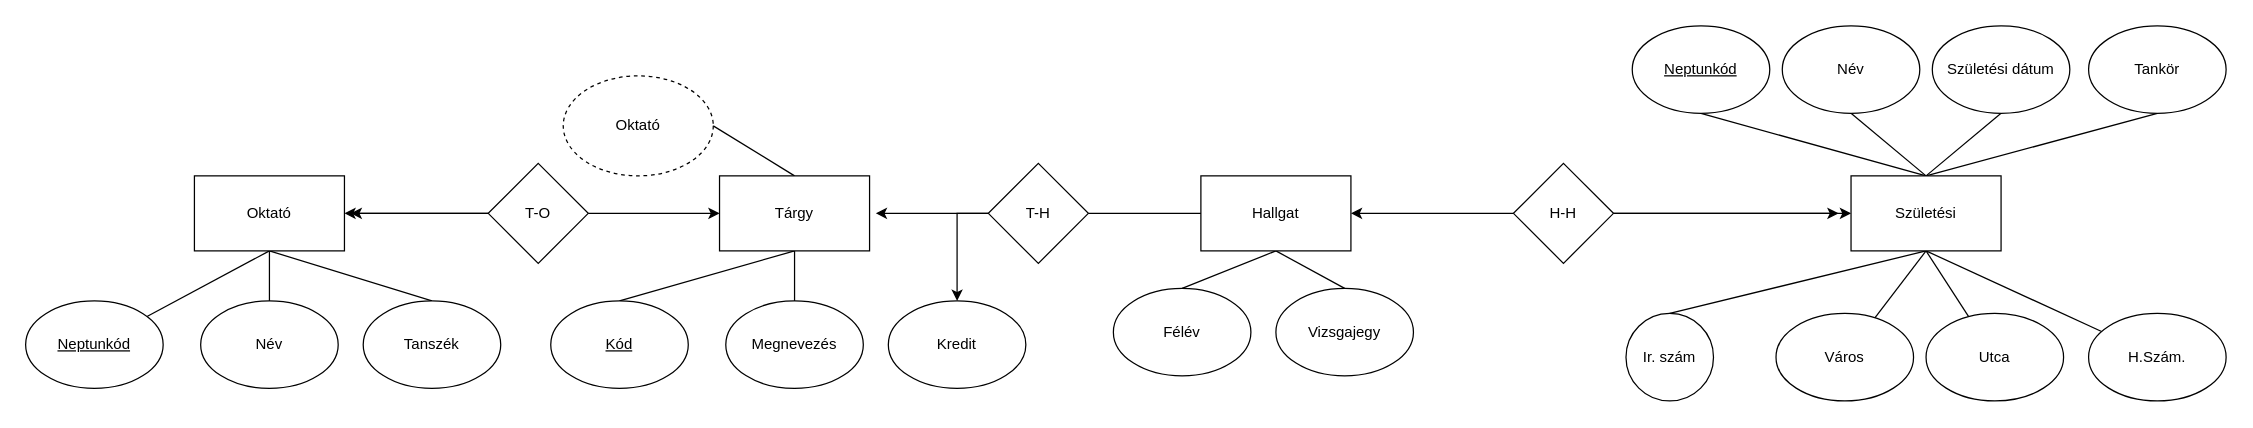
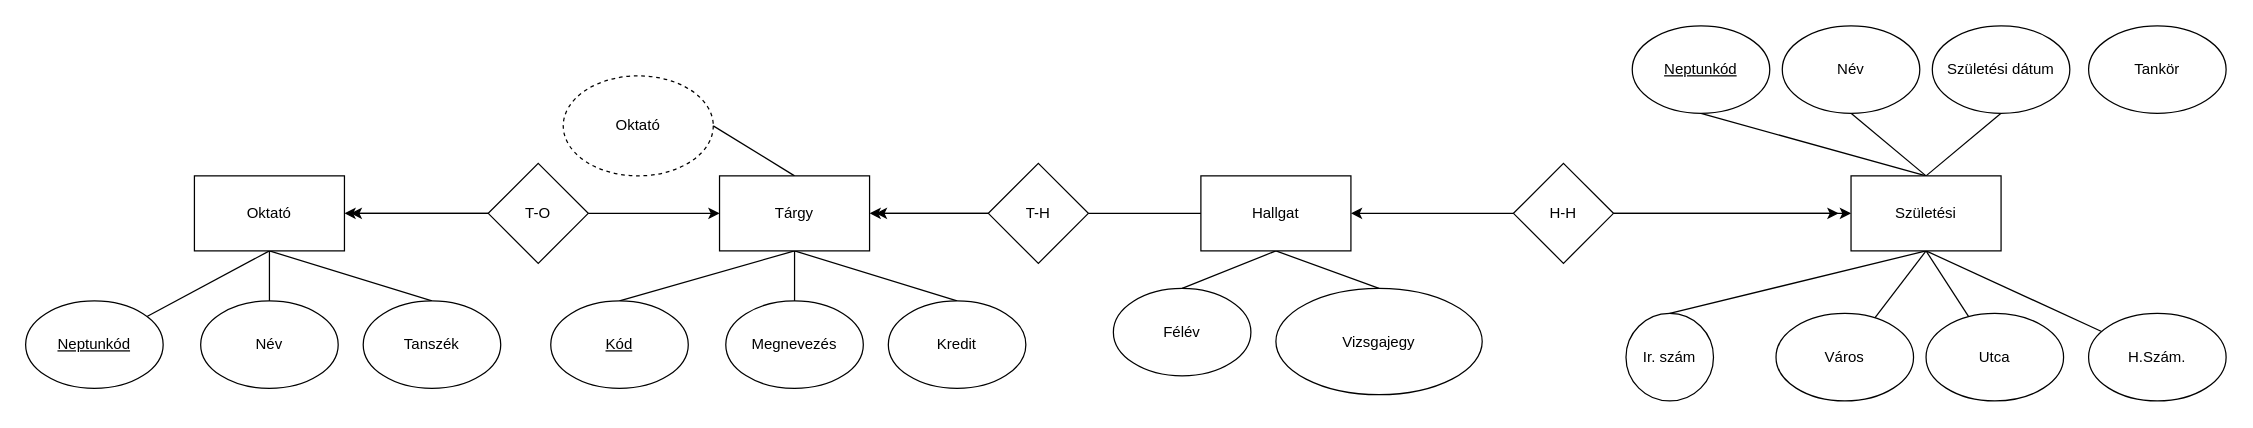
  <mxCell id="0" />
  <mxCell id="1" parent="0" />
  <mxCell id="2" style="rounded=0;orthogonalLoop=1;jettySize=auto;html=1;exitX=0.5;exitY=0;exitDx=0;exitDy=0;entryX=0.5;entryY=1;entryDx=0;entryDy=0;endArrow=none;startFill=0;" edge="1" parent="1" source="10" target="47"><mxGeometry relative="1" as="geometry" /></mxCell>
  <mxCell id="3" style="rounded=0;orthogonalLoop=1;jettySize=auto;html=1;exitX=0.5;exitY=0;exitDx=0;exitDy=0;entryX=0.5;entryY=1;entryDx=0;entryDy=0;endArrow=none;startFill=0;" edge="1" parent="1" source="10" target="48"><mxGeometry relative="1" as="geometry" /></mxCell>
  <mxCell id="4" style="rounded=0;orthogonalLoop=1;jettySize=auto;html=1;exitX=0.5;exitY=0;exitDx=0;exitDy=0;entryX=0.5;entryY=1;entryDx=0;entryDy=0;endArrow=none;startFill=0;" edge="1" parent="1" source="10" target="49"><mxGeometry relative="1" as="geometry" /></mxCell>
- <mxCell id="5" style="rounded=0;orthogonalLoop=1;jettySize=auto;html=1;exitX=0.5;exitY=0;exitDx=0;exitDy=0;entryX=0.5;entryY=1;entryDx=0;entryDy=0;endArrow=none;startFill=0;" edge="1" parent="1" source="10" target="50"><mxGeometry relative="1" as="geometry" /></mxCell>
  <mxCell id="6" style="rounded=0;orthogonalLoop=1;jettySize=auto;html=1;exitX=0.5;exitY=1;exitDx=0;exitDy=0;entryX=0.5;entryY=0;entryDx=0;entryDy=0;endArrow=none;startFill=0;" edge="1" parent="1" source="10" target="44"><mxGeometry relative="1" as="geometry" /></mxCell>
  <mxCell id="7" style="rounded=0;orthogonalLoop=1;jettySize=auto;html=1;exitX=0.5;exitY=1;exitDx=0;exitDy=0;endArrow=none;startFill=0;" edge="1" parent="1" source="10" target="45"><mxGeometry relative="1" as="geometry" /></mxCell>
  <mxCell id="8" style="rounded=0;orthogonalLoop=1;jettySize=auto;html=1;exitX=0.5;exitY=1;exitDx=0;exitDy=0;endArrow=none;startFill=0;" edge="1" parent="1" source="10" target="46"><mxGeometry relative="1" as="geometry" /></mxCell>
  <mxCell id="9" style="rounded=0;orthogonalLoop=1;jettySize=auto;html=1;exitX=0.5;exitY=1;exitDx=0;exitDy=0;endArrow=none;startFill=0;" edge="1" parent="1" source="10" target="51"><mxGeometry relative="1" as="geometry" /></mxCell>
  <mxCell id="10" value="Születési" style="rounded=0;whiteSpace=wrap;html=1;" vertex="1" parent="1"><mxGeometry x="1480" y="140" width="120" height="60" as="geometry" /></mxCell>
  <mxCell id="11" style="rounded=0;orthogonalLoop=1;jettySize=auto;html=1;exitX=0.5;exitY=1;exitDx=0;exitDy=0;entryX=0.5;entryY=0;entryDx=0;entryDy=0;endArrow=none;startFill=0;" edge="1" parent="1" source="13" target="31"><mxGeometry relative="1" as="geometry" /></mxCell>
  <mxCell id="12" style="rounded=0;orthogonalLoop=1;jettySize=auto;html=1;exitX=0.5;exitY=1;exitDx=0;exitDy=0;entryX=0.5;entryY=0;entryDx=0;entryDy=0;endArrow=none;startFill=0;" edge="1" parent="1" source="13" target="30"><mxGeometry relative="1" as="geometry" /></mxCell>
  <mxCell id="13" value="Hallgat" style="rounded=0;whiteSpace=wrap;html=1;" vertex="1" parent="1"><mxGeometry x="960" y="140" width="120" height="60" as="geometry" /></mxCell>
  <mxCell id="14" style="rounded=0;orthogonalLoop=1;jettySize=auto;html=1;exitX=0.5;exitY=1;exitDx=0;exitDy=0;entryX=0.5;entryY=0;entryDx=0;entryDy=0;endArrow=none;startFill=0;" edge="1" parent="1" source="18" target="28"><mxGeometry relative="1" as="geometry" /></mxCell>
  <mxCell id="15" style="rounded=0;orthogonalLoop=1;jettySize=auto;html=1;exitX=0.5;exitY=1;exitDx=0;exitDy=0;entryX=0.5;entryY=0;entryDx=0;entryDy=0;endArrow=none;startFill=0;" edge="1" parent="1" source="18" target="27"><mxGeometry relative="1" as="geometry" /></mxCell>
+ <mxCell id="16" style="rounded=0;orthogonalLoop=1;jettySize=auto;html=1;exitX=0.5;exitY=1;exitDx=0;exitDy=0;entryX=0.5;entryY=0;entryDx=0;entryDy=0;endArrow=none;startFill=0;" edge="1" parent="1" source="18" target="26"><mxGeometry relative="1" as="geometry" /></mxCell>
  <mxCell id="17" style="rounded=0;orthogonalLoop=1;jettySize=auto;html=1;exitX=0.5;exitY=0;exitDx=0;exitDy=0;entryX=1;entryY=0.5;entryDx=0;entryDy=0;endArrow=none;startFill=0;" edge="1" parent="1" source="18" target="29"><mxGeometry relative="1" as="geometry" /></mxCell>
  <mxCell id="18" value="Tárgy" style="rounded=0;whiteSpace=wrap;html=1;" vertex="1" parent="1"><mxGeometry x="575" y="140" width="120" height="60" as="geometry" /></mxCell>
  <mxCell id="19" style="rounded=0;orthogonalLoop=1;jettySize=auto;html=1;exitX=0.5;exitY=1;exitDx=0;exitDy=0;endArrow=none;startFill=0;" edge="1" parent="1" source="22" target="25"><mxGeometry relative="1" as="geometry" /></mxCell>
  <mxCell id="20" style="rounded=0;orthogonalLoop=1;jettySize=auto;html=1;exitX=0.5;exitY=1;exitDx=0;exitDy=0;entryX=0.5;entryY=0;entryDx=0;entryDy=0;endArrow=none;startFill=0;" edge="1" parent="1" source="22" target="23"><mxGeometry relative="1" as="geometry" /></mxCell>
  <mxCell id="21" style="rounded=0;orthogonalLoop=1;jettySize=auto;html=1;exitX=0.5;exitY=1;exitDx=0;exitDy=0;entryX=0.5;entryY=0;entryDx=0;entryDy=0;endArrow=none;startFill=0;" edge="1" parent="1" source="22" target="24"><mxGeometry relative="1" as="geometry" /></mxCell>
  <mxCell id="22" value="Oktató" style="rounded=0;whiteSpace=wrap;html=1;" vertex="1" parent="1"><mxGeometry x="155" y="140" width="120" height="60" as="geometry" /></mxCell>
  <mxCell id="23" value="Tanszék" style="ellipse;whiteSpace=wrap;html=1;" vertex="1" parent="1"><mxGeometry x="290" y="240" width="110" height="70" as="geometry" /></mxCell>
  <mxCell id="24" value="Név" style="ellipse;whiteSpace=wrap;html=1;" vertex="1" parent="1"><mxGeometry x="160" y="240" width="110" height="70" as="geometry" /></mxCell>
  <mxCell id="25" value="Neptunkód" style="ellipse;whiteSpace=wrap;html=1;fontStyle=4" vertex="1" parent="1"><mxGeometry x="20" y="240" width="110" height="70" as="geometry" /></mxCell>
  <mxCell id="26" value="Kredit" style="ellipse;whiteSpace=wrap;html=1;" vertex="1" parent="1"><mxGeometry x="710" y="240" width="110" height="70" as="geometry" /></mxCell>
  <mxCell id="27" value="Megnevezés" style="ellipse;whiteSpace=wrap;html=1;" vertex="1" parent="1"><mxGeometry x="580" y="240" width="110" height="70" as="geometry" /></mxCell>
  <mxCell id="28" value="Kód" style="ellipse;whiteSpace=wrap;html=1;fontStyle=4" vertex="1" parent="1"><mxGeometry x="440" y="240" width="110" height="70" as="geometry" /></mxCell>
  <mxCell id="29" value="Oktató" style="ellipse;whiteSpace=wrap;html=1;dashed=1;" vertex="1" parent="1"><mxGeometry x="450" y="60" width="120" height="80" as="geometry" /></mxCell>
- <mxCell id="30" value="Vizsgajegy" style="ellipse;whiteSpace=wrap;html=1;" vertex="1" parent="1"><mxGeometry x="1020" y="230" width="110" height="70" as="geometry" /></mxCell>
+ <mxCell id="30" value="Vizsgajegy" style="ellipse;whiteSpace=wrap;html=1;" vertex="1" parent="1"><mxGeometry x="1020" y="230" width="165" height="85" as="geometry" /></mxCell>
  <mxCell id="31" value="Félév" style="ellipse;whiteSpace=wrap;html=1;" vertex="1" parent="1"><mxGeometry x="890" y="230" width="110" height="70" as="geometry" /></mxCell>
  <mxCell id="32" style="edgeStyle=orthogonalEdgeStyle;rounded=0;orthogonalLoop=1;jettySize=auto;html=1;exitX=1;exitY=0.5;exitDx=0;exitDy=0;entryX=0;entryY=0.5;entryDx=0;entryDy=0;endArrow=none;" edge="1" parent="1" source="35" target="13"><mxGeometry relative="1" as="geometry" /></mxCell>
- <mxCell id="33" style="edgeStyle=orthogonalEdgeStyle;rounded=0;orthogonalLoop=1;jettySize=auto;html=1;exitX=0;exitY=0.5;exitDx=0;exitDy=0;" edge="1" parent="1" source="35" target="26"><mxGeometry relative="1" as="geometry" /></mxCell>
+ <mxCell id="33" style="edgeStyle=orthogonalEdgeStyle;rounded=0;orthogonalLoop=1;jettySize=auto;html=1;exitX=0;exitY=0.5;exitDx=0;exitDy=0;entryX=1;entryY=0.5;entryDx=0;entryDy=0;" edge="1" parent="1" source="35" target="18"><mxGeometry relative="1" as="geometry" /></mxCell>
  <mxCell id="34" style="edgeStyle=orthogonalEdgeStyle;rounded=0;orthogonalLoop=1;jettySize=auto;html=1;exitX=0;exitY=0.5;exitDx=0;exitDy=0;" edge="1" parent="1" source="35"><mxGeometry relative="1" as="geometry"><mxPoint x="700" y="170" as="targetPoint" /></mxGeometry></mxCell>
  <mxCell id="35" value="T-H" style="rhombus;whiteSpace=wrap;html=1;" vertex="1" parent="1"><mxGeometry x="790" y="130" width="80" height="80" as="geometry" /></mxCell>
  <mxCell id="36" style="edgeStyle=orthogonalEdgeStyle;rounded=0;orthogonalLoop=1;jettySize=auto;html=1;exitX=0;exitY=0.5;exitDx=0;exitDy=0;entryX=1;entryY=0.5;entryDx=0;entryDy=0;" edge="1" parent="1" source="39" target="13"><mxGeometry relative="1" as="geometry" /></mxCell>
  <mxCell id="37" style="edgeStyle=orthogonalEdgeStyle;rounded=0;orthogonalLoop=1;jettySize=auto;html=1;exitX=1;exitY=0.5;exitDx=0;exitDy=0;entryX=0;entryY=0.5;entryDx=0;entryDy=0;" edge="1" parent="1" source="39" target="10"><mxGeometry relative="1" as="geometry" /></mxCell>
  <mxCell id="38" style="edgeStyle=orthogonalEdgeStyle;rounded=0;orthogonalLoop=1;jettySize=auto;html=1;exitX=1;exitY=0.5;exitDx=0;exitDy=0;" edge="1" parent="1" source="39"><mxGeometry relative="1" as="geometry"><mxPoint x="1470" y="170" as="targetPoint" /></mxGeometry></mxCell>
  <mxCell id="39" value="H-H" style="rhombus;whiteSpace=wrap;html=1;" vertex="1" parent="1"><mxGeometry x="1210" y="130" width="80" height="80" as="geometry" /></mxCell>
  <mxCell id="40" style="edgeStyle=orthogonalEdgeStyle;rounded=0;orthogonalLoop=1;jettySize=auto;html=1;exitX=0;exitY=0.5;exitDx=0;exitDy=0;entryX=1;entryY=0.5;entryDx=0;entryDy=0;" edge="1" parent="1" source="43" target="22"><mxGeometry relative="1" as="geometry" /></mxCell>
  <mxCell id="41" style="edgeStyle=orthogonalEdgeStyle;rounded=0;orthogonalLoop=1;jettySize=auto;html=1;exitX=1;exitY=0.5;exitDx=0;exitDy=0;entryX=0;entryY=0.5;entryDx=0;entryDy=0;" edge="1" parent="1" source="43" target="18"><mxGeometry relative="1" as="geometry" /></mxCell>
  <mxCell id="42" style="edgeStyle=orthogonalEdgeStyle;rounded=0;orthogonalLoop=1;jettySize=auto;html=1;exitX=0;exitY=0.5;exitDx=0;exitDy=0;" edge="1" parent="1" source="43"><mxGeometry relative="1" as="geometry"><mxPoint x="280" y="170" as="targetPoint" /></mxGeometry></mxCell>
  <mxCell id="43" value="T-O" style="rhombus;whiteSpace=wrap;html=1;" vertex="1" parent="1"><mxGeometry x="390" y="130" width="80" height="80" as="geometry" /></mxCell>
  <mxCell id="44" value="Ir. szám" style="ellipse;whiteSpace=wrap;html=1;" vertex="1" parent="1"><mxGeometry x="1300" y="250" width="70" height="70" as="geometry" /></mxCell>
  <mxCell id="45" value="Város" style="ellipse;whiteSpace=wrap;html=1;" vertex="1" parent="1"><mxGeometry x="1420" y="250" width="110" height="70" as="geometry" /></mxCell>
  <mxCell id="46" value="Utca" style="ellipse;whiteSpace=wrap;html=1;" vertex="1" parent="1"><mxGeometry x="1540" y="250" width="110" height="70" as="geometry" /></mxCell>
  <mxCell id="47" value="Neptunkód" style="ellipse;whiteSpace=wrap;html=1;fontStyle=4" vertex="1" parent="1"><mxGeometry x="1305" y="20" width="110" height="70" as="geometry" /></mxCell>
  <mxCell id="48" value="Név" style="ellipse;whiteSpace=wrap;html=1;" vertex="1" parent="1"><mxGeometry x="1425" y="20" width="110" height="70" as="geometry" /></mxCell>
  <mxCell id="49" value="Születési dátum" style="ellipse;whiteSpace=wrap;html=1;" vertex="1" parent="1"><mxGeometry x="1545" y="20" width="110" height="70" as="geometry" /></mxCell>
  <mxCell id="50" value="Tankör" style="ellipse;whiteSpace=wrap;html=1;" vertex="1" parent="1"><mxGeometry x="1670" y="20" width="110" height="70" as="geometry" /></mxCell>
  <mxCell id="51" value="H.Szám." style="ellipse;whiteSpace=wrap;html=1;" vertex="1" parent="1"><mxGeometry x="1670" y="250" width="110" height="70" as="geometry" /></mxCell>
